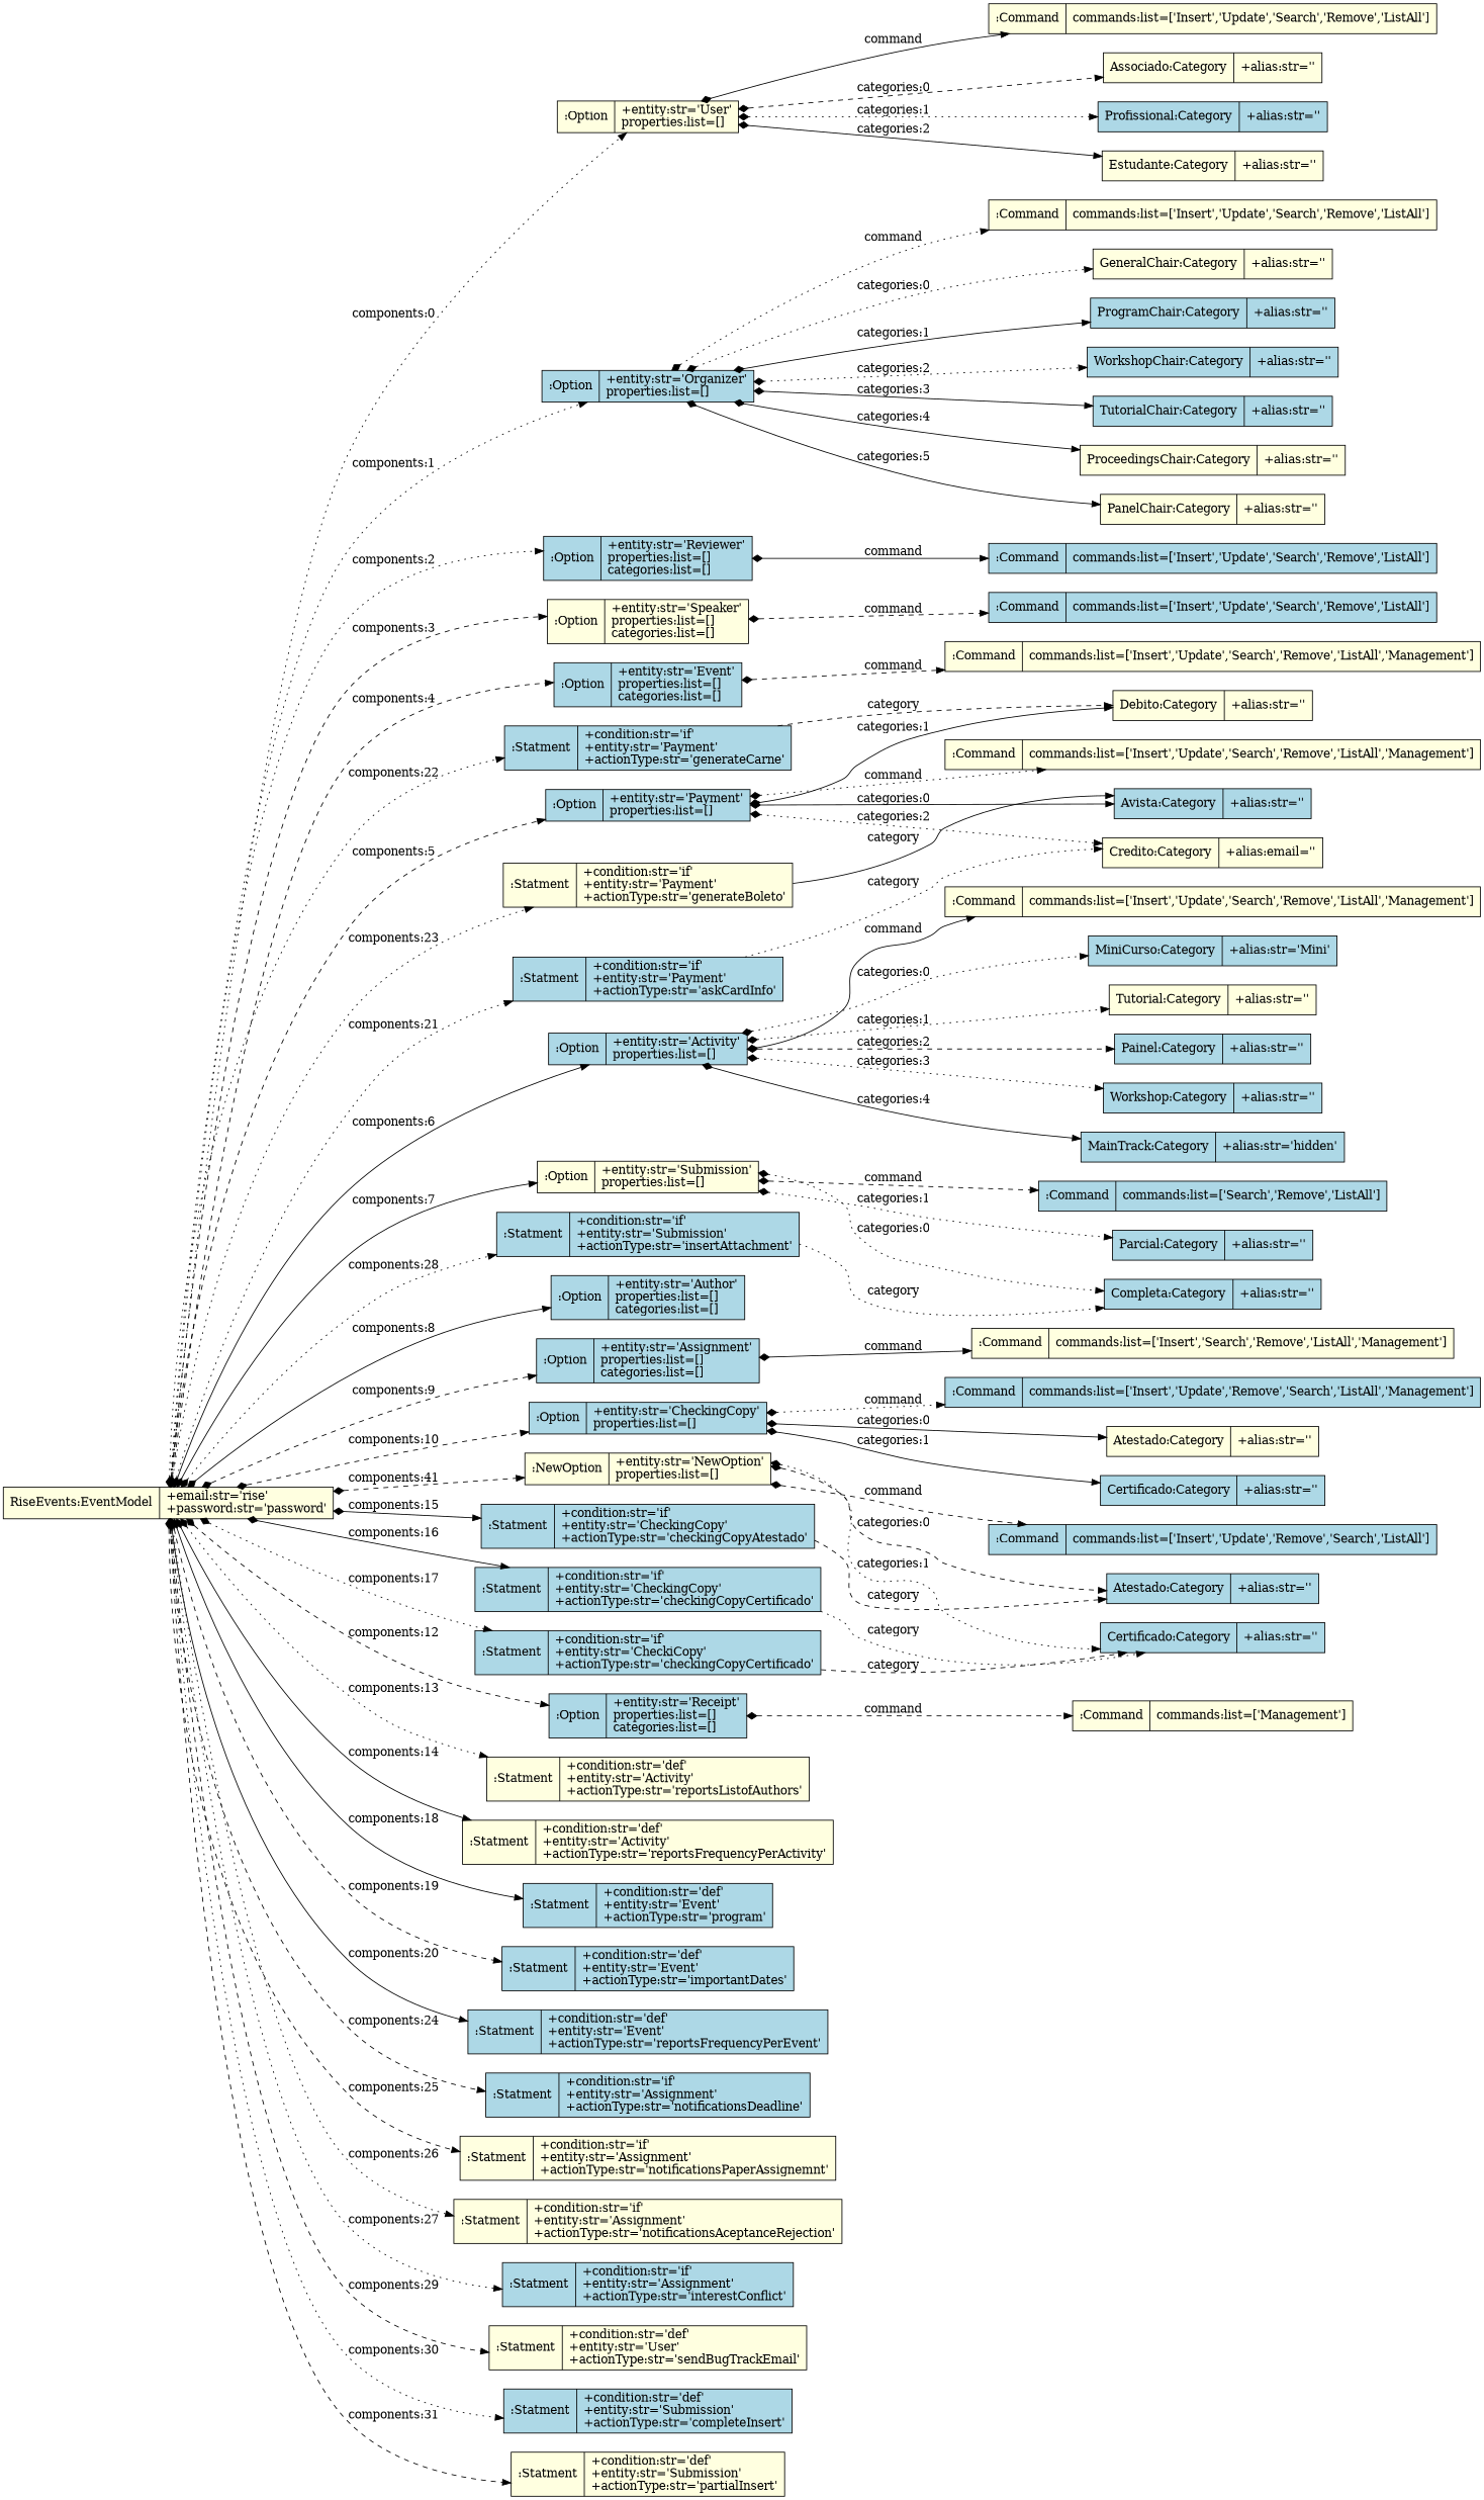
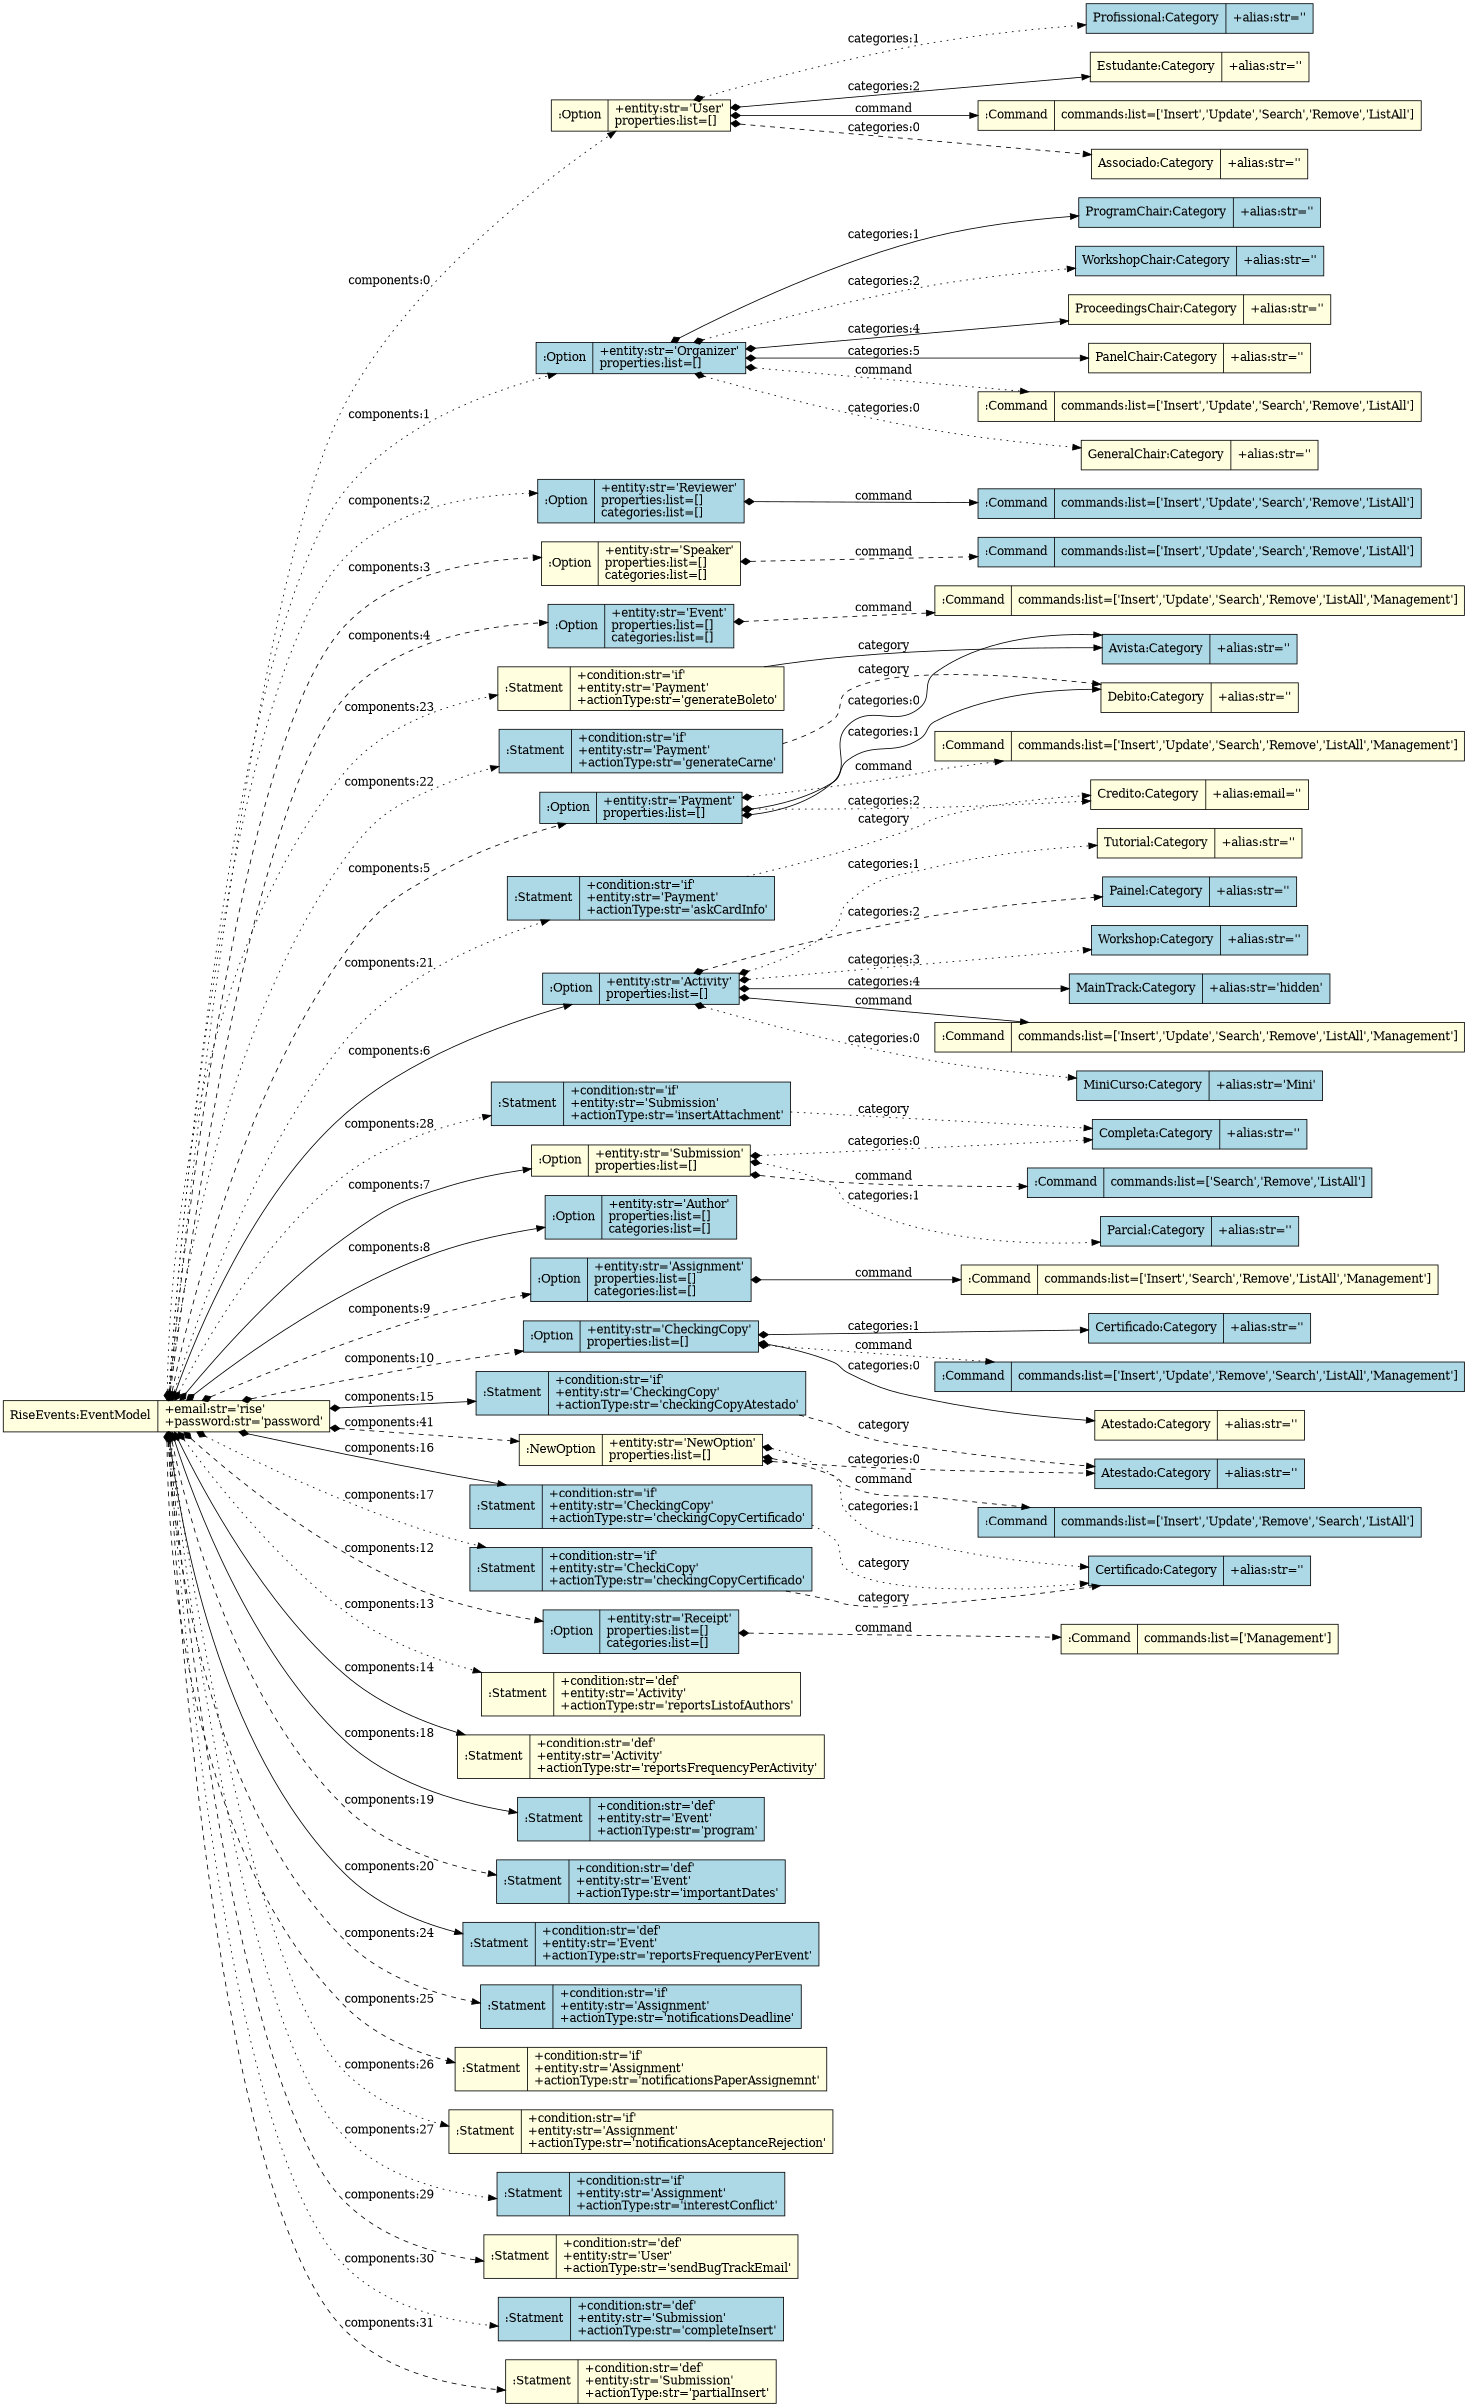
  digraph {
    fontname="Bitstream Vera Sans"
    fontsize=8
    nodesep=0.3
    rankdir=LR
    node [fillcolor=lightblue shape=record style=filled]
    edge [arrowtail=diamond dir=both style=dotted]
    n1 [fillcolor=lightyellow label="{RiseEvents:EventModel|+email:str='rise'\l+password:str='password'\l}"]
    n2 [fillcolor=lightyellow label="{:Option|+entity:str='User'\lproperties:list=[]\l}"]
    n3 [label="{:Option|+entity:str='Organizer'\lproperties:list=[]\l}"]
    n4 [label="{:Option|+entity:str='Reviewer'\lproperties:list=[]\lcategories:list=[]\l}"]
    n5 [fillcolor=lightyellow label="{:Option|+entity:str='Speaker'\lproperties:list=[]\lcategories:list=[]\l}"]
    n6 [label="{:Option|+entity:str='Event'\lproperties:list=[]\lcategories:list=[]\l}"]
    n7 [label="{:Option|+entity:str='Payment'\lproperties:list=[]\l}"]
    n8 [label="{:Option|+entity:str='Activity'\lproperties:list=[]\l}"]
    n9 [fillcolor=lightyellow label="{:Option|+entity:str='Submission'\lproperties:list=[]\l}"]
    n10 [label="{:Option|+entity:str='Author'\lproperties:list=[]\lcategories:list=[]\l}"]
    n11 [label="{:Option|+entity:str='Assignment'\lproperties:list=[]\lcategories:list=[]\l}"]
    n12 [label="{:Option|+entity:str='CheckingCopy'\lproperties:list=[]\l}"]
    n13 [fillcolor=lightyellow label="{:NewOption|+entity:str='NewOption'\lproperties:list=[]\l}"]
    n14 [label="{:Option|+entity:str='Receipt'\lproperties:list=[]\lcategories:list=[]\l}"]
    n15 [fillcolor=lightyellow label="{:Statment|+condition:str='def'\l+entity:str='Activity'\l+actionType:str='reportsListofAuthors'\l}"]
    n16 [fillcolor=lightyellow label="{:Statment|+condition:str='def'\l+entity:str='Activity'\l+actionType:str='reportsFrequencyPerActivity'\l}"]
    n17 [label="{:Statment|+condition:str='if'\l+entity:str='CheckingCopy'\l+actionType:str='checkingCopyAtestado'\l}"]
    n18 [label="{:Statment|+condition:str='if'\l+entity:str='CheckingCopy'\l+actionType:str='checkingCopyCertificado'\l}"]
    n19 [label="{:Statment|+condition:str='if'\l+entity:str='CheckiCopy'\l+actionType:str='checkingCopyCertificado'\l}"]
    n20 [label="{:Statment|+condition:str='def'\l+entity:str='Event'\l+actionType:str='program'\l}"]
    n21 [label="{:Statment|+condition:str='def'\l+entity:str='Event'\l+actionType:str='importantDates'\l}"]
    n22 [label="{:Statment|+condition:str='def'\l+entity:str='Event'\l+actionType:str='reportsFrequencyPerEvent'\l}"]
    n23 [label="{:Statment|+condition:str='if'\l+entity:str='Payment'\l+actionType:str='askCardInfo'\l}"]
    n24 [label="{:Statment|+condition:str='if'\l+entity:str='Payment'\l+actionType:str='generateCarne'\l}"]
    n25 [fillcolor=lightyellow label="{:Statment|+condition:str='if'\l+entity:str='Payment'\l+actionType:str='generateBoleto'\l}"]
    n26 [label="{:Statment|+condition:str='if'\l+entity:str='Assignment'\l+actionType:str='notificationsDeadline'\l}"]
    n27 [fillcolor=lightyellow label="{:Statment|+condition:str='if'\l+entity:str='Assignment'\l+actionType:str='notificationsPaperAssignemnt'\l}"]
    n28 [fillcolor=lightyellow label="{:Statment|+condition:str='if'\l+entity:str='Assignment'\l+actionType:str='notificationsAceptanceRejection'\l}"]
    n29 [label="{:Statment|+condition:str='if'\l+entity:str='Assignment'\l+actionType:str='interestConflict'\l}"]
    n30 [label="{:Statment|+condition:str='if'\l+entity:str='Submission'\l+actionType:str='insertAttachment'\l}"]
    n31 [fillcolor=lightyellow label="{:Statment|+condition:str='def'\l+entity:str='User'\l+actionType:str='sendBugTrackEmail'\l}"]
    n32 [label="{:Statment|+condition:str='def'\l+entity:str='Submission'\l+actionType:str='completeInsert'\l}"]
    n33 [fillcolor=lightyellow label="{:Statment|+condition:str='def'\l+entity:str='Submission'\l+actionType:str='partialInsert'\l}"]
    n34 [fillcolor=lightyellow label="{:Command|commands:list=['Insert','Update','Search','Remove','ListAll']\l}"]
    n35 [fillcolor=lightyellow label="{Associado:Category|+alias:str=''\l}"]
    n36 [label="{Profissional:Category|+alias:str=''\l}"]
    n37 [fillcolor=lightyellow label="{Estudante:Category|+alias:str=''\l}"]
    n38 [fillcolor=lightyellow label="{:Command|commands:list=['Insert','Update','Search','Remove','ListAll']\l}"]
    n39 [fillcolor=lightyellow label="{GeneralChair:Category|+alias:str=''\l}"]
    n40 [label="{ProgramChair:Category|+alias:str=''\l}"]
    n41 [label="{WorkshopChair:Category|+alias:str=''\l}"]
-   n42 [label="{TutorialChair:Category|+alias:str=''\l}"]
    n43 [fillcolor=lightyellow label="{ProceedingsChair:Category|+alias:str=''\l}"]
    n44 [fillcolor=lightyellow label="{PanelChair:Category|+alias:str=''\l}"]
    n45 [label="{:Command|commands:list=['Insert','Update','Search','Remove','ListAll']\l}"]
    n46 [label="{:Command|commands:list=['Insert','Update','Search','Remove','ListAll']\l}"]
    n47 [fillcolor=lightyellow label="{:Command|commands:list=['Insert','Update','Search','Remove','ListAll','Management']\l}"]
    n48 [fillcolor=lightyellow label="{:Command|commands:list=['Insert','Update','Search','Remove','ListAll','Management']\l}"]
    n49 [label="{Avista:Category|+alias:str=''\l}"]
    n50 [fillcolor=lightyellow label="{Debito:Category|+alias:str=''\l}"]
    n51 [fillcolor=lightyellow label="{Credito:Category|+alias:email=''\l}"]
    n52 [fillcolor=lightyellow label="{:Command|commands:list=['Insert','Update','Search','Remove','ListAll','Management']\l}"]
    n53 [label="{MiniCurso:Category|+alias:str='Mini'\l}"]
    n54 [fillcolor=lightyellow label="{Tutorial:Category|+alias:str=''\l}"]
    n55 [label="{Painel:Category|+alias:str=''\l}"]
    n56 [label="{Workshop:Category|+alias:str=''\l}"]
    n57 [label="{MainTrack:Category|+alias:str='hidden'\l}"]
    n58 [label="{:Command|commands:list=['Search','Remove','ListAll']\l}"]
    n59 [label="{Completa:Category|+alias:str=''\l}"]
    n60 [label="{Parcial:Category|+alias:str=''\l}"]
    n61 [fillcolor=lightyellow label="{:Command|commands:list=['Insert','Search','Remove','ListAll','Management']\l}"]
    n62 [label="{:Command|commands:list=['Insert','Update','Remove','Search','ListAll','Management']\l}"]
    n63 [fillcolor=lightyellow label="{Atestado:Category|+alias:str=''\l}"]
    n64 [label="{Certificado:Category|+alias:str=''\l}"]
    n65 [label="{:Command|commands:list=['Insert','Update','Remove','Search','ListAll']\l}"]
    n66 [label="{Atestado:Category|+alias:str=''\l}"]
    n67 [label="{Certificado:Category|+alias:str=''\l}"]
    n68 [fillcolor=lightyellow label="{:Command|commands:list=['Management']\l}"]
    n1 -> n2 [label="components:0"]
    n1 -> n3 [label="components:1"]
    n1 -> n4 [label="components:2"]
    n1 -> n5 [label="components:3" style=dashed]
    n1 -> n6 [label="components:4" style=dashed]
    n1 -> n7 [label="components:5" style=dashed]
    n1 -> n8 [label="components:6" style=solid]
    n1 -> n9 [label="components:7" style=solid]
    n1 -> n10 [label="components:8" style=solid]
    n1 -> n11 [label="components:9" style=dashed]
    n1 -> n12 [label="components:10" style=dashed]
    n1 -> n13 [label="components:41" style=dashed]
    n1 -> n14 [label="components:12" style=dashed]
    n1 -> n15 [label="components:13"]
    n1 -> n16 [label="components:14" style=solid]
    n1 -> n17 [label="components:15" style=solid]
    n1 -> n18 [label="components:16" style=solid]
    n1 -> n19 [label="components:17"]
    n1 -> n20 [label="components:18" style=solid]
    n1 -> n21 [label="components:19" style=dashed]
    n1 -> n22 [label="components:20" style=solid]
    n1 -> n23 [label="components:21"]
    n1 -> n24 [label="components:22"]
    n1 -> n25 [label="components:23"]
    n1 -> n26 [label="components:24" style=dashed]
    n1 -> n27 [label="components:25" style=dashed]
    n1 -> n28 [label="components:26"]
    n1 -> n29 [label="components:27"]
    n1 -> n30 [label="components:28"]
    n1 -> n31 [label="components:29" style=dashed]
    n1 -> n32 [label="components:30"]
    n1 -> n33 [label="components:31" style=dashed]
    n2 -> n34 [label=command style=solid]
    n2 -> n35 [label="categories:0" style=dashed]
    n2 -> n36 [label="categories:1"]
    n2 -> n37 [label="categories:2" style=solid]
    n3 -> n38 [label=command]
    n3 -> n39 [label="categories:0"]
    n3 -> n40 [label="categories:1" style=solid]
    n3 -> n41 [label="categories:2"]
-   n3 -> n42 [label="categories:3" style=solid]
    n3 -> n43 [label="categories:4" style=solid]
    n3 -> n44 [label="categories:5" style=solid]
    n4 -> n45 [label=command style=solid]
    n5 -> n46 [label=command style=dashed]
    n6 -> n47 [label=command style=dashed]
    n7 -> n48 [label=command]
    n7 -> n49 [label="categories:0" style=solid]
    n7 -> n50 [label="categories:1" style=solid]
    n7 -> n51 [label="categories:2"]
    n8 -> n52 [label=command style=solid]
    n8 -> n53 [label="categories:0"]
    n8 -> n54 [label="categories:1"]
    n8 -> n55 [label="categories:2" style=dashed]
    n8 -> n56 [label="categories:3"]
    n8 -> n57 [label="categories:4" style=solid]
    n9 -> n58 [label=command style=dashed]
    n9 -> n59 [label="categories:0"]
    n9 -> n60 [label="categories:1"]
    n11 -> n61 [label=command style=solid]
    n12 -> n62 [label=command]
    n12 -> n63 [label="categories:0" style=solid]
    n12 -> n64 [label="categories:1" style=solid]
    n13 -> n65 [label=command style=dashed]
    n13 -> n66 [label="categories:0" style=dashed]
    n13 -> n67 [label="categories:1"]
    n14 -> n68 [label=command style=dashed]
    n17 -> n66 [arrowtail=empty dir=black label=category style=dashed]
    n18 -> n67 [arrowtail=empty dir=black label=category]
    n19 -> n67 [arrowtail=empty dir=black label=category style=dashed]
    n23 -> n51 [arrowtail=empty dir=black label=category]
    n24 -> n50 [arrowtail=empty dir=black label=category style=dashed]
    n25 -> n49 [arrowtail=empty dir=black label=category style=solid]
    n30 -> n59 [arrowtail=empty dir=black label=category]
  }
